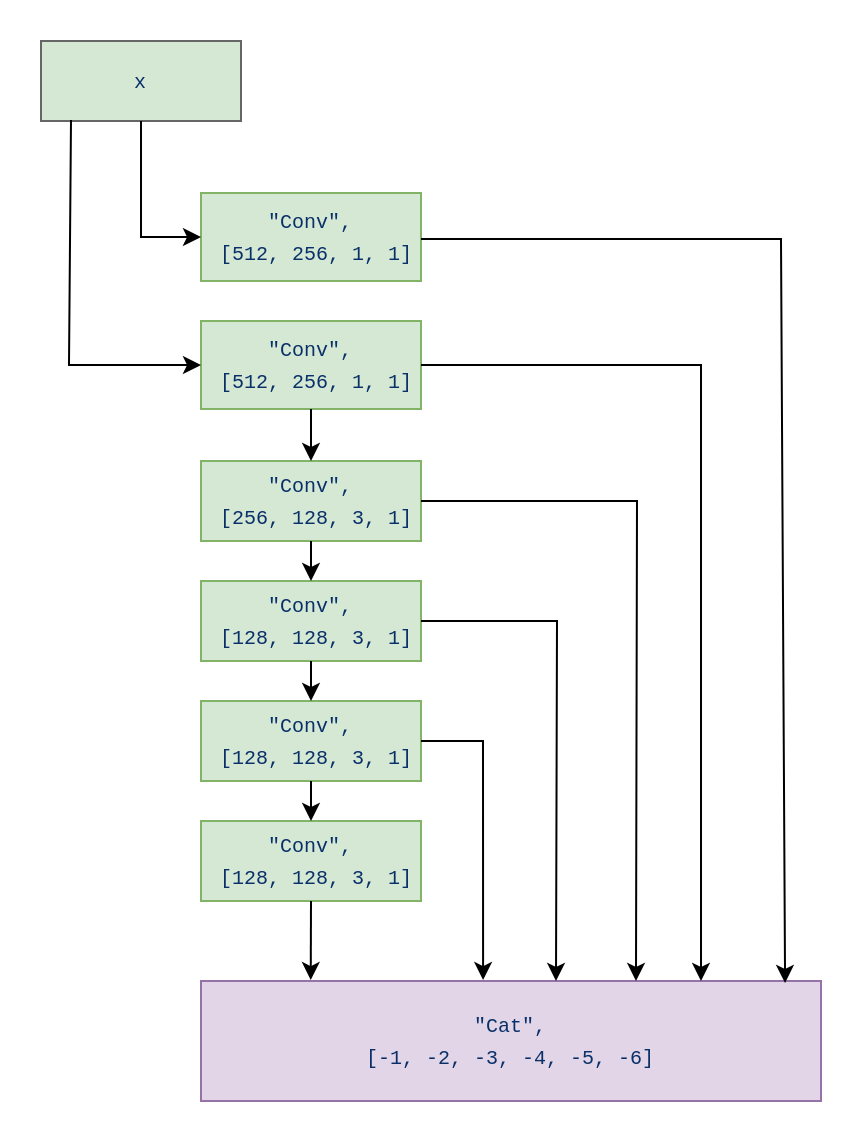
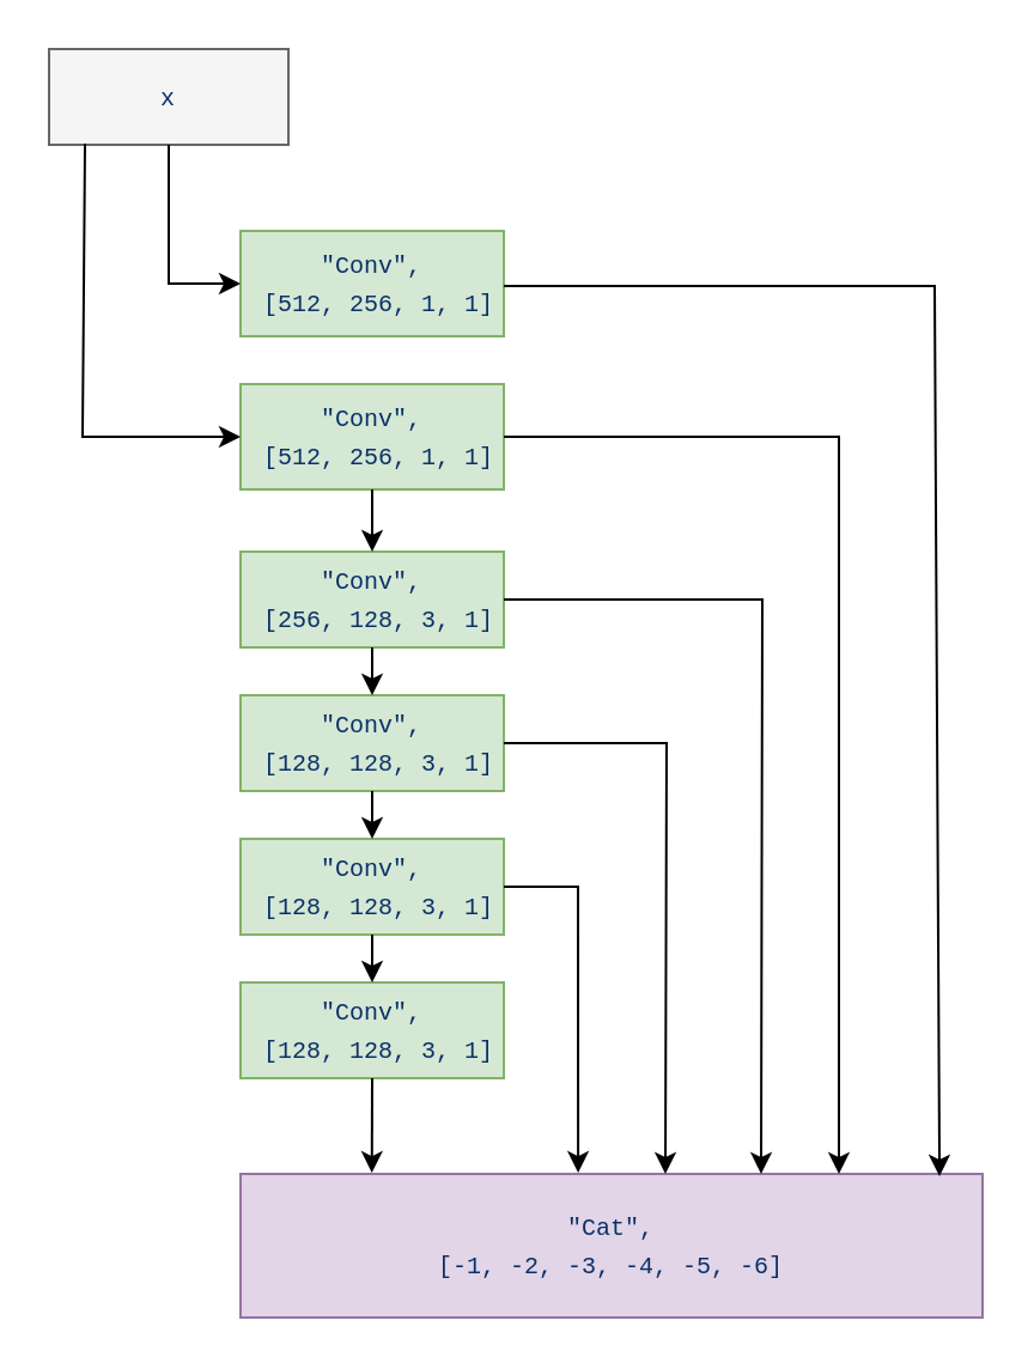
  <mxCell id="0" />
  <mxCell id="1" parent="0" />
  <mxCell id="2" value="&lt;span style=&quot;color: rgb(10, 48, 105); font-family: ui-monospace, SFMono-Regular, &amp;quot;SF Mono&amp;quot;, Menlo, Consolas, &amp;quot;Liberation Mono&amp;quot;, monospace; font-style: normal; font-variant-ligatures: normal; font-variant-caps: normal; font-weight: 400; letter-spacing: normal; orphans: 2; text-align: start; text-indent: 0px; text-transform: none; widows: 2; word-spacing: 0px; -webkit-text-stroke-width: 0px; text-decoration-thickness: initial; text-decoration-style: initial; text-decoration-color: initial; float: none; display: inline !important;&quot;&gt;&lt;font style=&quot;font-size: 10px;&quot;&gt;&quot;Conv&quot;,&lt;br&gt;&amp;nbsp;[512, 256, 1, 1]&lt;/font&gt;&lt;/span&gt;" style="rounded=0;whiteSpace=wrap;html=1;fillColor=#d5e8d4;strokeColor=#82b366;" vertex="1" parent="1"><mxGeometry x="100" y="96" width="110" height="44" as="geometry" /></mxCell>
  <mxCell id="3" value="&lt;span style=&quot;color: rgb(10, 48, 105); font-family: ui-monospace, SFMono-Regular, &amp;quot;SF Mono&amp;quot;, Menlo, Consolas, &amp;quot;Liberation Mono&amp;quot;, monospace; font-style: normal; font-variant-ligatures: normal; font-variant-caps: normal; font-weight: 400; letter-spacing: normal; orphans: 2; text-align: start; text-indent: 0px; text-transform: none; widows: 2; word-spacing: 0px; -webkit-text-stroke-width: 0px; text-decoration-thickness: initial; text-decoration-style: initial; text-decoration-color: initial; float: none; display: inline !important;&quot;&gt;&lt;font style=&quot;font-size: 10px;&quot;&gt;&quot;Conv&quot;,&lt;br&gt;&amp;nbsp;[256, 128, 3, 1]&lt;/font&gt;&lt;/span&gt;" style="rounded=0;whiteSpace=wrap;html=1;fillColor=#d5e8d4;strokeColor=#82b366;" vertex="1" parent="1"><mxGeometry x="100" y="230" width="110" height="40" as="geometry" /></mxCell>
  <mxCell id="4" value="&lt;span style=&quot;color: rgb(10, 48, 105); font-family: ui-monospace, SFMono-Regular, &amp;quot;SF Mono&amp;quot;, Menlo, Consolas, &amp;quot;Liberation Mono&amp;quot;, monospace; font-style: normal; font-variant-ligatures: normal; font-variant-caps: normal; font-weight: 400; letter-spacing: normal; orphans: 2; text-align: start; text-indent: 0px; text-transform: none; widows: 2; word-spacing: 0px; -webkit-text-stroke-width: 0px; text-decoration-thickness: initial; text-decoration-style: initial; text-decoration-color: initial; float: none; display: inline !important;&quot;&gt;&lt;font style=&quot;font-size: 10px;&quot;&gt;&quot;Conv&quot;,&lt;br&gt;&amp;nbsp;[128, 128, 3, 1]&lt;/font&gt;&lt;/span&gt;" style="rounded=0;whiteSpace=wrap;html=1;fillColor=#d5e8d4;strokeColor=#82b366;" vertex="1" parent="1"><mxGeometry x="100" y="290" width="110" height="40" as="geometry" /></mxCell>
  <mxCell id="5" value="&lt;span style=&quot;color: rgb(10, 48, 105); font-family: ui-monospace, SFMono-Regular, &amp;quot;SF Mono&amp;quot;, Menlo, Consolas, &amp;quot;Liberation Mono&amp;quot;, monospace; font-style: normal; font-variant-ligatures: normal; font-variant-caps: normal; font-weight: 400; letter-spacing: normal; orphans: 2; text-align: start; text-indent: 0px; text-transform: none; widows: 2; word-spacing: 0px; -webkit-text-stroke-width: 0px; text-decoration-thickness: initial; text-decoration-style: initial; text-decoration-color: initial; float: none; display: inline !important;&quot;&gt;&lt;font style=&quot;font-size: 10px;&quot;&gt;&quot;Conv&quot;,&lt;br&gt;&amp;nbsp;[128, 128, 3, 1]&lt;/font&gt;&lt;/span&gt;" style="rounded=0;whiteSpace=wrap;html=1;fillColor=#d5e8d4;strokeColor=#82b366;" vertex="1" parent="1"><mxGeometry x="100" y="350" width="110" height="40" as="geometry" /></mxCell>
  <mxCell id="6" value="&lt;span style=&quot;color: rgb(10, 48, 105); font-family: ui-monospace, SFMono-Regular, &amp;quot;SF Mono&amp;quot;, Menlo, Consolas, &amp;quot;Liberation Mono&amp;quot;, monospace; font-style: normal; font-variant-ligatures: normal; font-variant-caps: normal; font-weight: 400; letter-spacing: normal; orphans: 2; text-align: start; text-indent: 0px; text-transform: none; widows: 2; word-spacing: 0px; -webkit-text-stroke-width: 0px; text-decoration-thickness: initial; text-decoration-style: initial; text-decoration-color: initial; float: none; display: inline !important;&quot;&gt;&lt;font style=&quot;font-size: 10px;&quot;&gt;&quot;Cat&quot;, &lt;br&gt;[-1, -2, -3, -4, -5, -6]&lt;/font&gt;&lt;/span&gt;" style="rounded=0;whiteSpace=wrap;html=1;fillColor=#e1d5e7;strokeColor=#9673a6;" vertex="1" parent="1"><mxGeometry x="100" y="490" width="310" height="60" as="geometry" /></mxCell>
- <mxCell id="7" value="&lt;span style=&quot;color: rgb(10, 48, 105); font-family: ui-monospace, SFMono-Regular, &amp;quot;SF Mono&amp;quot;, Menlo, Consolas, &amp;quot;Liberation Mono&amp;quot;, monospace; font-style: normal; font-variant-ligatures: normal; font-variant-caps: normal; font-weight: 400; letter-spacing: normal; orphans: 2; text-align: start; text-indent: 0px; text-transform: none; widows: 2; word-spacing: 0px; -webkit-text-stroke-width: 0px; text-decoration-thickness: initial; text-decoration-style: initial; text-decoration-color: initial; float: none; display: inline !important;&quot;&gt;&lt;font style=&quot;font-size: 10px;&quot;&gt;x&lt;br&gt;&lt;/font&gt;&lt;/span&gt;" style="rounded=0;whiteSpace=wrap;html=1;fillColor=#d5e8d4;strokeColor=#666666;fontColor=#333333;" vertex="1" parent="1"><mxGeometry x="20" y="20" width="100" height="40" as="geometry" /></mxCell>
+ <mxCell id="7" value="&lt;span style=&quot;color: rgb(10, 48, 105); font-family: ui-monospace, SFMono-Regular, &amp;quot;SF Mono&amp;quot;, Menlo, Consolas, &amp;quot;Liberation Mono&amp;quot;, monospace; font-style: normal; font-variant-ligatures: normal; font-variant-caps: normal; font-weight: 400; letter-spacing: normal; orphans: 2; text-align: start; text-indent: 0px; text-transform: none; widows: 2; word-spacing: 0px; -webkit-text-stroke-width: 0px; text-decoration-thickness: initial; text-decoration-style: initial; text-decoration-color: initial; float: none; display: inline !important;&quot;&gt;&lt;font style=&quot;font-size: 10px;&quot;&gt;x&lt;br&gt;&lt;/font&gt;&lt;/span&gt;" style="rounded=0;whiteSpace=wrap;html=1;fillColor=#f5f5f5;strokeColor=#666666;fontColor=#333333;" vertex="1" parent="1"><mxGeometry x="20" y="20" width="100" height="40" as="geometry" /></mxCell>
  <mxCell id="8" value="&lt;span style=&quot;color: rgb(10, 48, 105); font-family: ui-monospace, SFMono-Regular, &amp;quot;SF Mono&amp;quot;, Menlo, Consolas, &amp;quot;Liberation Mono&amp;quot;, monospace; font-style: normal; font-variant-ligatures: normal; font-variant-caps: normal; font-weight: 400; letter-spacing: normal; orphans: 2; text-align: start; text-indent: 0px; text-transform: none; widows: 2; word-spacing: 0px; -webkit-text-stroke-width: 0px; text-decoration-thickness: initial; text-decoration-style: initial; text-decoration-color: initial; float: none; display: inline !important;&quot;&gt;&lt;font style=&quot;font-size: 10px;&quot;&gt;&quot;Conv&quot;,&lt;br&gt;&amp;nbsp;[512, 256, 1, 1]&lt;/font&gt;&lt;/span&gt;" style="rounded=0;whiteSpace=wrap;html=1;fillColor=#d5e8d4;strokeColor=#82b366;" vertex="1" parent="1"><mxGeometry x="100" y="160" width="110" height="44" as="geometry" /></mxCell>
  <mxCell id="9" value="&lt;span style=&quot;color: rgb(10, 48, 105); font-family: ui-monospace, SFMono-Regular, &amp;quot;SF Mono&amp;quot;, Menlo, Consolas, &amp;quot;Liberation Mono&amp;quot;, monospace; font-style: normal; font-variant-ligatures: normal; font-variant-caps: normal; font-weight: 400; letter-spacing: normal; orphans: 2; text-align: start; text-indent: 0px; text-transform: none; widows: 2; word-spacing: 0px; -webkit-text-stroke-width: 0px; text-decoration-thickness: initial; text-decoration-style: initial; text-decoration-color: initial; float: none; display: inline !important;&quot;&gt;&lt;font style=&quot;font-size: 10px;&quot;&gt;&quot;Conv&quot;,&lt;br&gt;&amp;nbsp;[128, 128, 3, 1]&lt;/font&gt;&lt;/span&gt;" style="rounded=0;whiteSpace=wrap;html=1;fillColor=#d5e8d4;strokeColor=#82b366;" vertex="1" parent="1"><mxGeometry x="100" y="410" width="110" height="40" as="geometry" /></mxCell>
  <mxCell id="10" value="" style="endArrow=classic;html=1;rounded=0;entryX=0;entryY=0.5;entryDx=0;entryDy=0;exitX=0.15;exitY=0.988;exitDx=0;exitDy=0;exitPerimeter=0;" edge="1" parent="1" source="7" target="8"><mxGeometry width="50" height="50" relative="1" as="geometry"><mxPoint x="300" y="100" as="sourcePoint" /><mxPoint x="380" y="220" as="targetPoint" /><Array as="points"><mxPoint x="34" y="182" /></Array></mxGeometry></mxCell>
  <mxCell id="11" value="" style="endArrow=classic;html=1;rounded=0;exitX=0.5;exitY=1;exitDx=0;exitDy=0;entryX=0.5;entryY=0;entryDx=0;entryDy=0;" edge="1" parent="1" source="8" target="3"><mxGeometry width="50" height="50" relative="1" as="geometry"><mxPoint x="330" y="350" as="sourcePoint" /><mxPoint x="380" y="300" as="targetPoint" /></mxGeometry></mxCell>
  <mxCell id="12" value="" style="endArrow=classic;html=1;rounded=0;exitX=0.5;exitY=1;exitDx=0;exitDy=0;entryX=0.5;entryY=0;entryDx=0;entryDy=0;" edge="1" parent="1" source="3" target="4"><mxGeometry width="50" height="50" relative="1" as="geometry"><mxPoint x="330" y="350" as="sourcePoint" /><mxPoint x="380" y="300" as="targetPoint" /></mxGeometry></mxCell>
  <mxCell id="13" value="" style="endArrow=classic;html=1;rounded=0;exitX=0.5;exitY=1;exitDx=0;exitDy=0;entryX=0.5;entryY=0;entryDx=0;entryDy=0;" edge="1" parent="1" source="4" target="5"><mxGeometry width="50" height="50" relative="1" as="geometry"><mxPoint x="330" y="350" as="sourcePoint" /><mxPoint x="380" y="300" as="targetPoint" /></mxGeometry></mxCell>
  <mxCell id="14" value="" style="endArrow=classic;html=1;rounded=0;exitX=0.5;exitY=1;exitDx=0;exitDy=0;entryX=0.5;entryY=0;entryDx=0;entryDy=0;" edge="1" parent="1" source="5" target="9"><mxGeometry width="50" height="50" relative="1" as="geometry"><mxPoint x="330" y="350" as="sourcePoint" /><mxPoint x="380" y="300" as="targetPoint" /></mxGeometry></mxCell>
  <mxCell id="15" value="" style="endArrow=classic;html=1;rounded=0;exitX=0.5;exitY=1;exitDx=0;exitDy=0;entryX=0.177;entryY=-0.008;entryDx=0;entryDy=0;entryPerimeter=0;" edge="1" parent="1" source="9" target="6"><mxGeometry width="50" height="50" relative="1" as="geometry"><mxPoint x="330" y="350" as="sourcePoint" /><mxPoint x="380" y="300" as="targetPoint" /></mxGeometry></mxCell>
  <mxCell id="16" value="" style="endArrow=classic;html=1;rounded=0;exitX=0.5;exitY=1;exitDx=0;exitDy=0;entryX=0;entryY=0.5;entryDx=0;entryDy=0;" edge="1" parent="1" source="7" target="2"><mxGeometry width="50" height="50" relative="1" as="geometry"><mxPoint x="330" y="280" as="sourcePoint" /><mxPoint x="380" y="230" as="targetPoint" /><Array as="points"><mxPoint x="70" y="118" /></Array></mxGeometry></mxCell>
  <mxCell id="17" value="" style="endArrow=classic;html=1;rounded=0;exitX=1;exitY=0.5;exitDx=0;exitDy=0;entryX=0.455;entryY=-0.008;entryDx=0;entryDy=0;entryPerimeter=0;" edge="1" parent="1" source="5" target="6"><mxGeometry width="50" height="50" relative="1" as="geometry"><mxPoint x="340" y="310" as="sourcePoint" /><mxPoint x="390" y="260" as="targetPoint" /><Array as="points"><mxPoint x="241" y="370" /></Array></mxGeometry></mxCell>
  <mxCell id="18" value="" style="endArrow=classic;html=1;rounded=0;exitX=1;exitY=0.5;exitDx=0;exitDy=0;entryX=0.5;entryY=0;entryDx=0;entryDy=0;" edge="1" parent="1" source="4"><mxGeometry width="50" height="50" relative="1" as="geometry"><mxPoint x="232.5" y="370" as="sourcePoint" /><mxPoint x="277.5" y="490" as="targetPoint" /><Array as="points"><mxPoint x="278" y="310" /></Array></mxGeometry></mxCell>
  <mxCell id="19" value="" style="endArrow=classic;html=1;rounded=0;exitX=1;exitY=0.5;exitDx=0;exitDy=0;entryX=0.5;entryY=0;entryDx=0;entryDy=0;" edge="1" parent="1" source="3"><mxGeometry width="50" height="50" relative="1" as="geometry"><mxPoint x="250" y="310" as="sourcePoint" /><mxPoint x="317.5" y="490" as="targetPoint" /><Array as="points"><mxPoint x="318" y="250" /></Array></mxGeometry></mxCell>
  <mxCell id="20" value="" style="endArrow=classic;html=1;rounded=0;exitX=1;exitY=0.5;exitDx=0;exitDy=0;" edge="1" parent="1" source="8"><mxGeometry width="50" height="50" relative="1" as="geometry"><mxPoint x="246" y="250" as="sourcePoint" /><mxPoint x="350" y="490" as="targetPoint" /><Array as="points"><mxPoint x="350" y="182" /></Array></mxGeometry></mxCell>
  <mxCell id="21" value="" style="endArrow=classic;html=1;rounded=0;exitX=1;exitY=0.5;exitDx=0;exitDy=0;entryX=0.813;entryY=-0.042;entryDx=0;entryDy=0;entryPerimeter=0;" edge="1" parent="1"><mxGeometry width="50" height="50" relative="1" as="geometry"><mxPoint x="210" y="119" as="sourcePoint" /><mxPoint x="392.03" y="491" as="targetPoint" /><Array as="points"><mxPoint x="390" y="119" /></Array></mxGeometry></mxCell>
